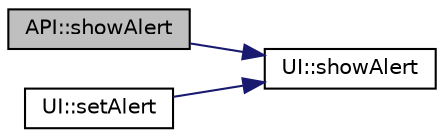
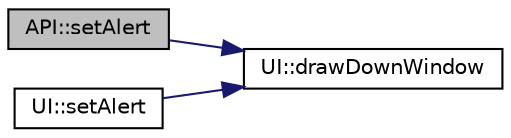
  digraph {
    rankdir=LR
    node [color=black fillcolor=white fontname=Helvetica fontsize=10 shape=record style=filled]
    edge [color=midnightblue fontname=Helvetica fontsize=10 labelfontname=Helvetica labelfontsize=10 style=solid]
-   n1 [fillcolor=grey75 fontcolor=black height=0.2 label="API::showAlert" width=0.4]
-   n2 [height=0.2 label="UI::showAlert" width=0.4]
+   n1 [fillcolor=grey75 fontcolor=black height=0.2 label="API::setAlert" width=0.4]
+   n2 [height=0.2 label="UI::drawDownWindow" width=0.4]
    n3 [height=0.2 label="UI::setAlert" width=0.4]
    n1 -> n2
    n3 -> n2
  }
